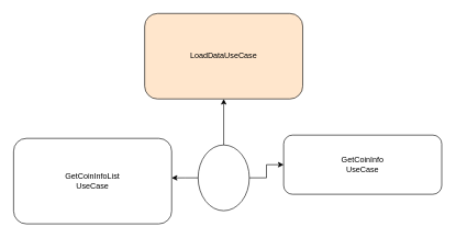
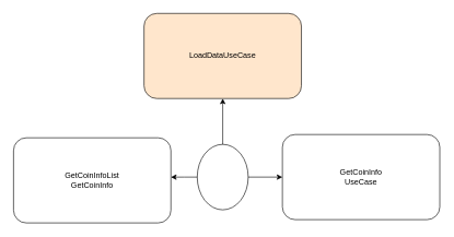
  <mxCell id="0" />
  <mxCell id="1" parent="0" />
  <mxCell id="2" style="edgeStyle=orthogonalEdgeStyle;rounded=0;orthogonalLoop=1;jettySize=auto;html=1;exitX=0;exitY=0.5;exitDx=0;exitDy=0;entryX=1;entryY=0.462;entryDx=0;entryDy=0;entryPerimeter=0;" parent="1" source="5" target="6" edge="1"><mxGeometry relative="1" as="geometry" /></mxCell>
  <mxCell id="3" style="edgeStyle=orthogonalEdgeStyle;rounded=0;orthogonalLoop=1;jettySize=auto;html=1;exitX=1;exitY=0.5;exitDx=0;exitDy=0;entryX=0;entryY=0.5;entryDx=0;entryDy=0;" parent="1" source="5" target="7" edge="1"><mxGeometry relative="1" as="geometry" /></mxCell>
  <mxCell id="4" style="edgeStyle=orthogonalEdgeStyle;rounded=0;orthogonalLoop=1;jettySize=auto;html=1;exitX=0.5;exitY=0;exitDx=0;exitDy=0;entryX=0.5;entryY=1;entryDx=0;entryDy=0;" edge="1" parent="1" source="5" target="8"><mxGeometry relative="1" as="geometry" /></mxCell>
  <mxCell id="5" value="" style="ellipse;whiteSpace=wrap;html=1;fillColor=none;" parent="1" vertex="1"><mxGeometry x="300.13" y="220" width="77.73" height="100" as="geometry" /></mxCell>
- <mxCell id="6" value="GetCoinInfoList&lt;br&gt;UseCase" style="rounded=1;whiteSpace=wrap;html=1;" parent="1" vertex="1"><mxGeometry x="20" y="210" width="240" height="130" as="geometry" /></mxCell>
- <mxCell id="7" value="GetCoinInfo&lt;br&gt;UseCase" style="rounded=1;whiteSpace=wrap;html=1;" parent="1" vertex="1"><mxGeometry x="430" y="205" width="240" height="90" as="geometry" /></mxCell>
+ <mxCell id="6" value="GetCoinInfoList&lt;br&gt;GetCoinInfo" style="rounded=1;whiteSpace=wrap;html=1;" parent="1" vertex="1"><mxGeometry x="20" y="210" width="240" height="130" as="geometry" /></mxCell>
+ <mxCell id="7" value="GetCoinInfo&lt;br&gt;UseCase" style="rounded=1;whiteSpace=wrap;html=1;" parent="1" vertex="1"><mxGeometry x="430" y="205" width="240" height="130" as="geometry" /></mxCell>
  <mxCell id="8" value="LoadDataUseCase" style="rounded=1;whiteSpace=wrap;html=1;fillColor=#ffe6cc;" vertex="1" parent="1"><mxGeometry x="219" y="20" width="240" height="130" as="geometry" /></mxCell>
